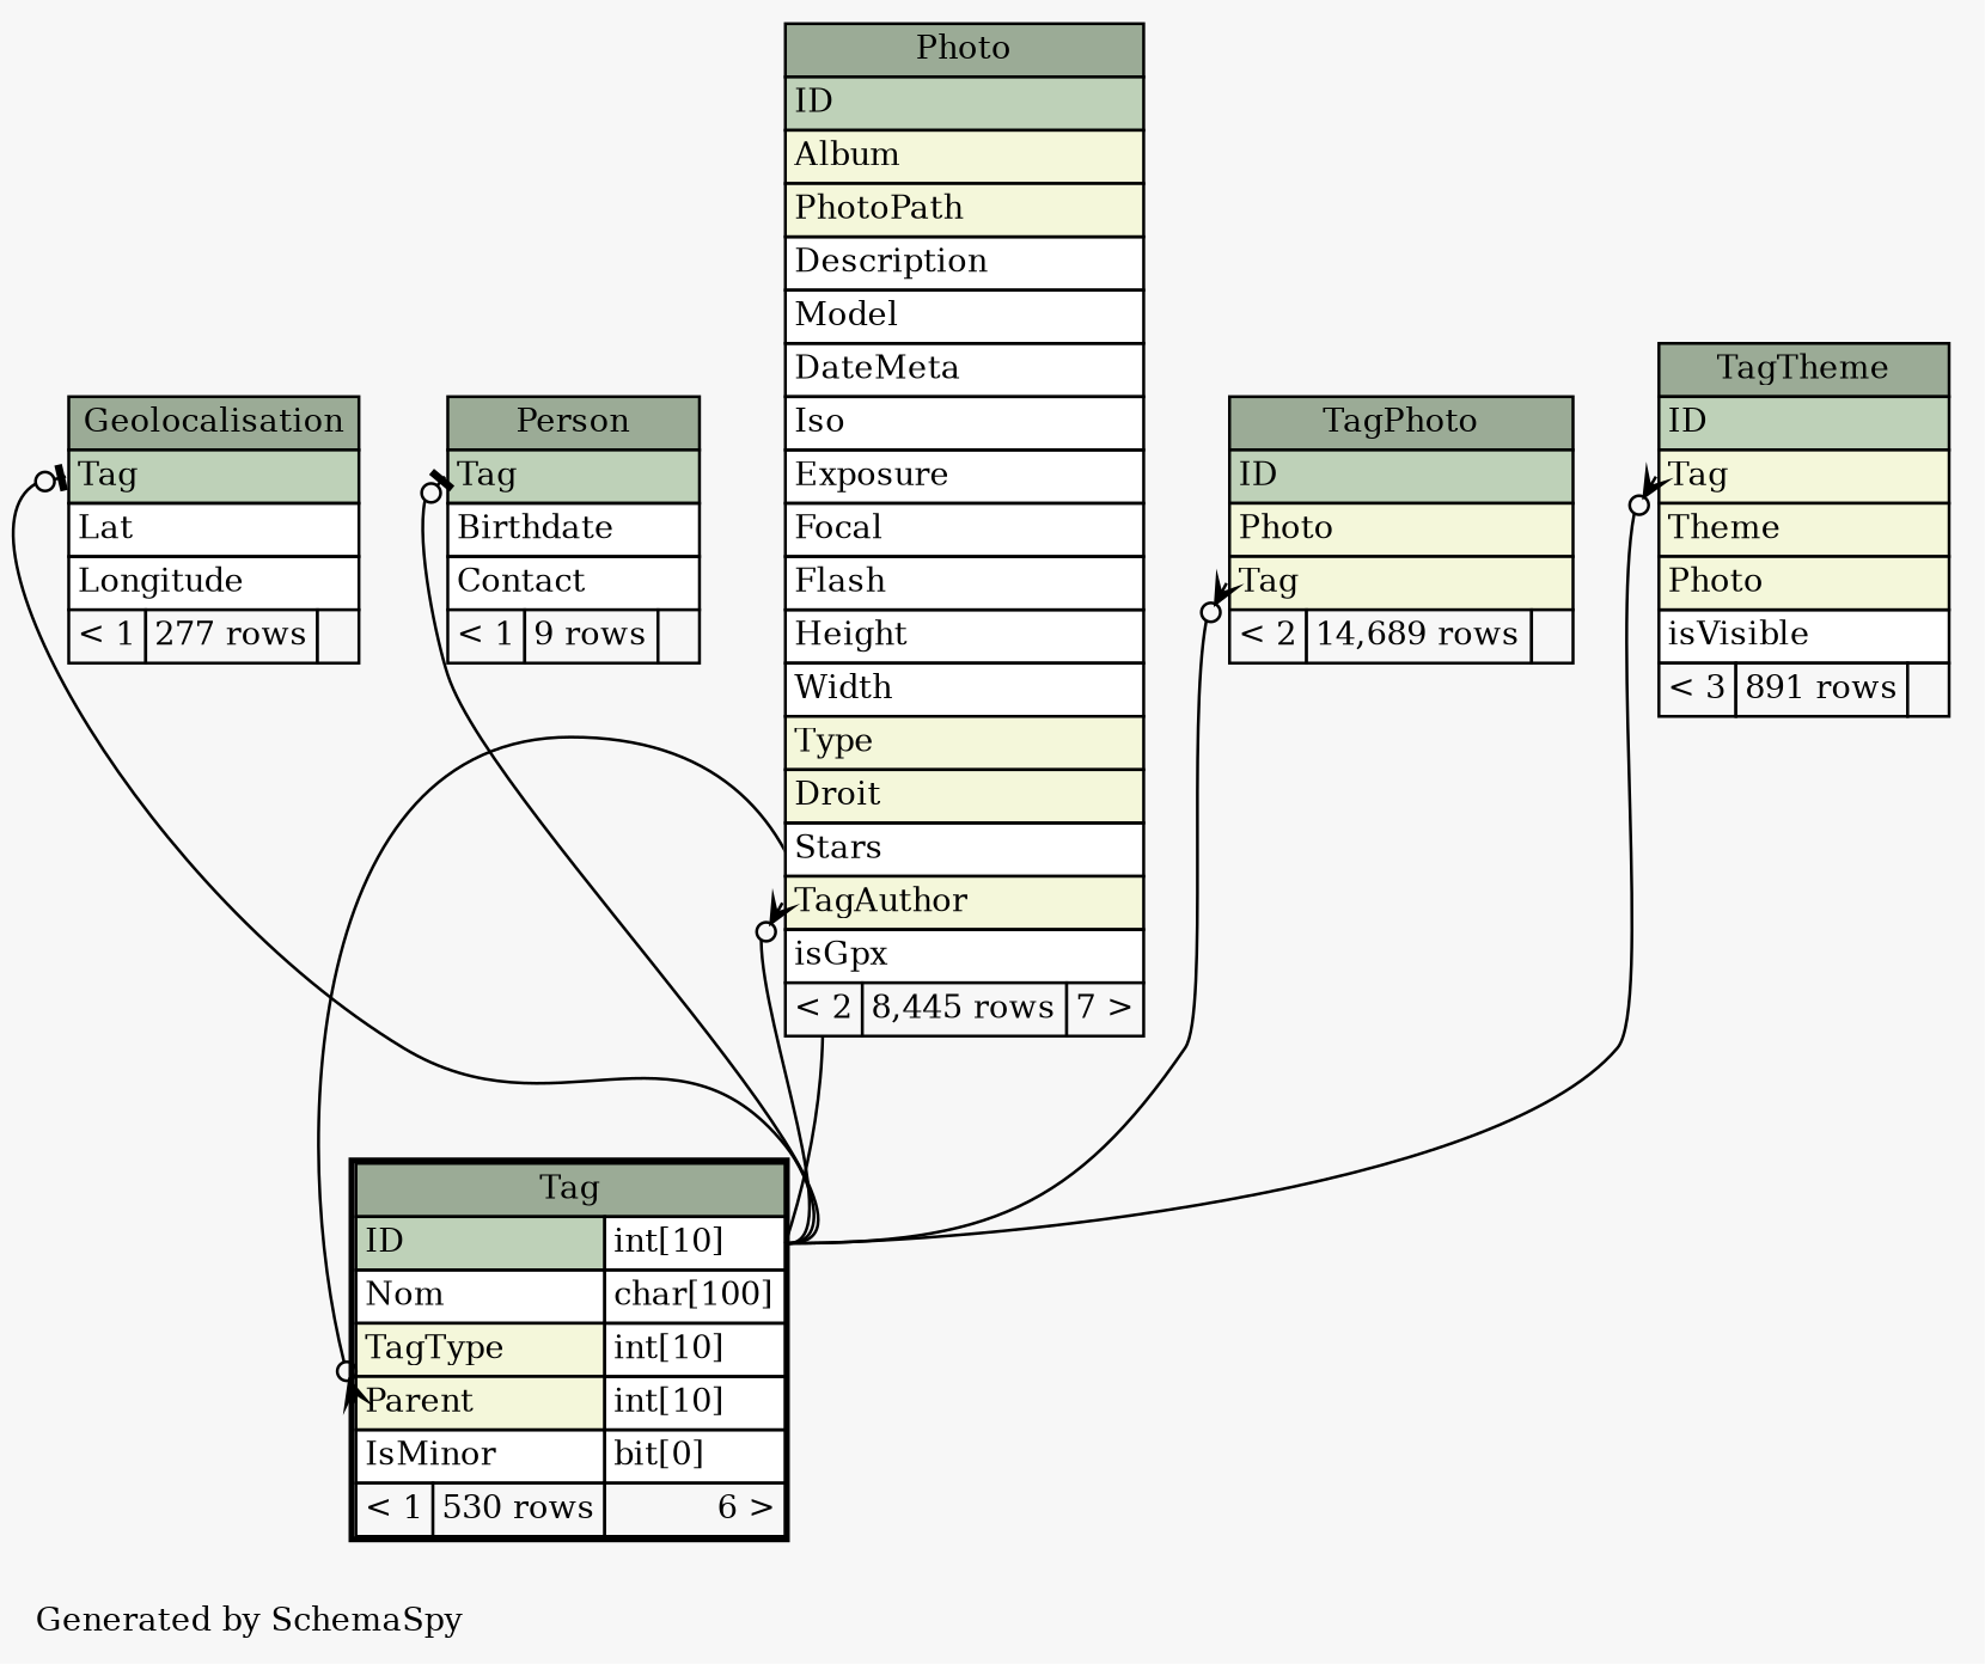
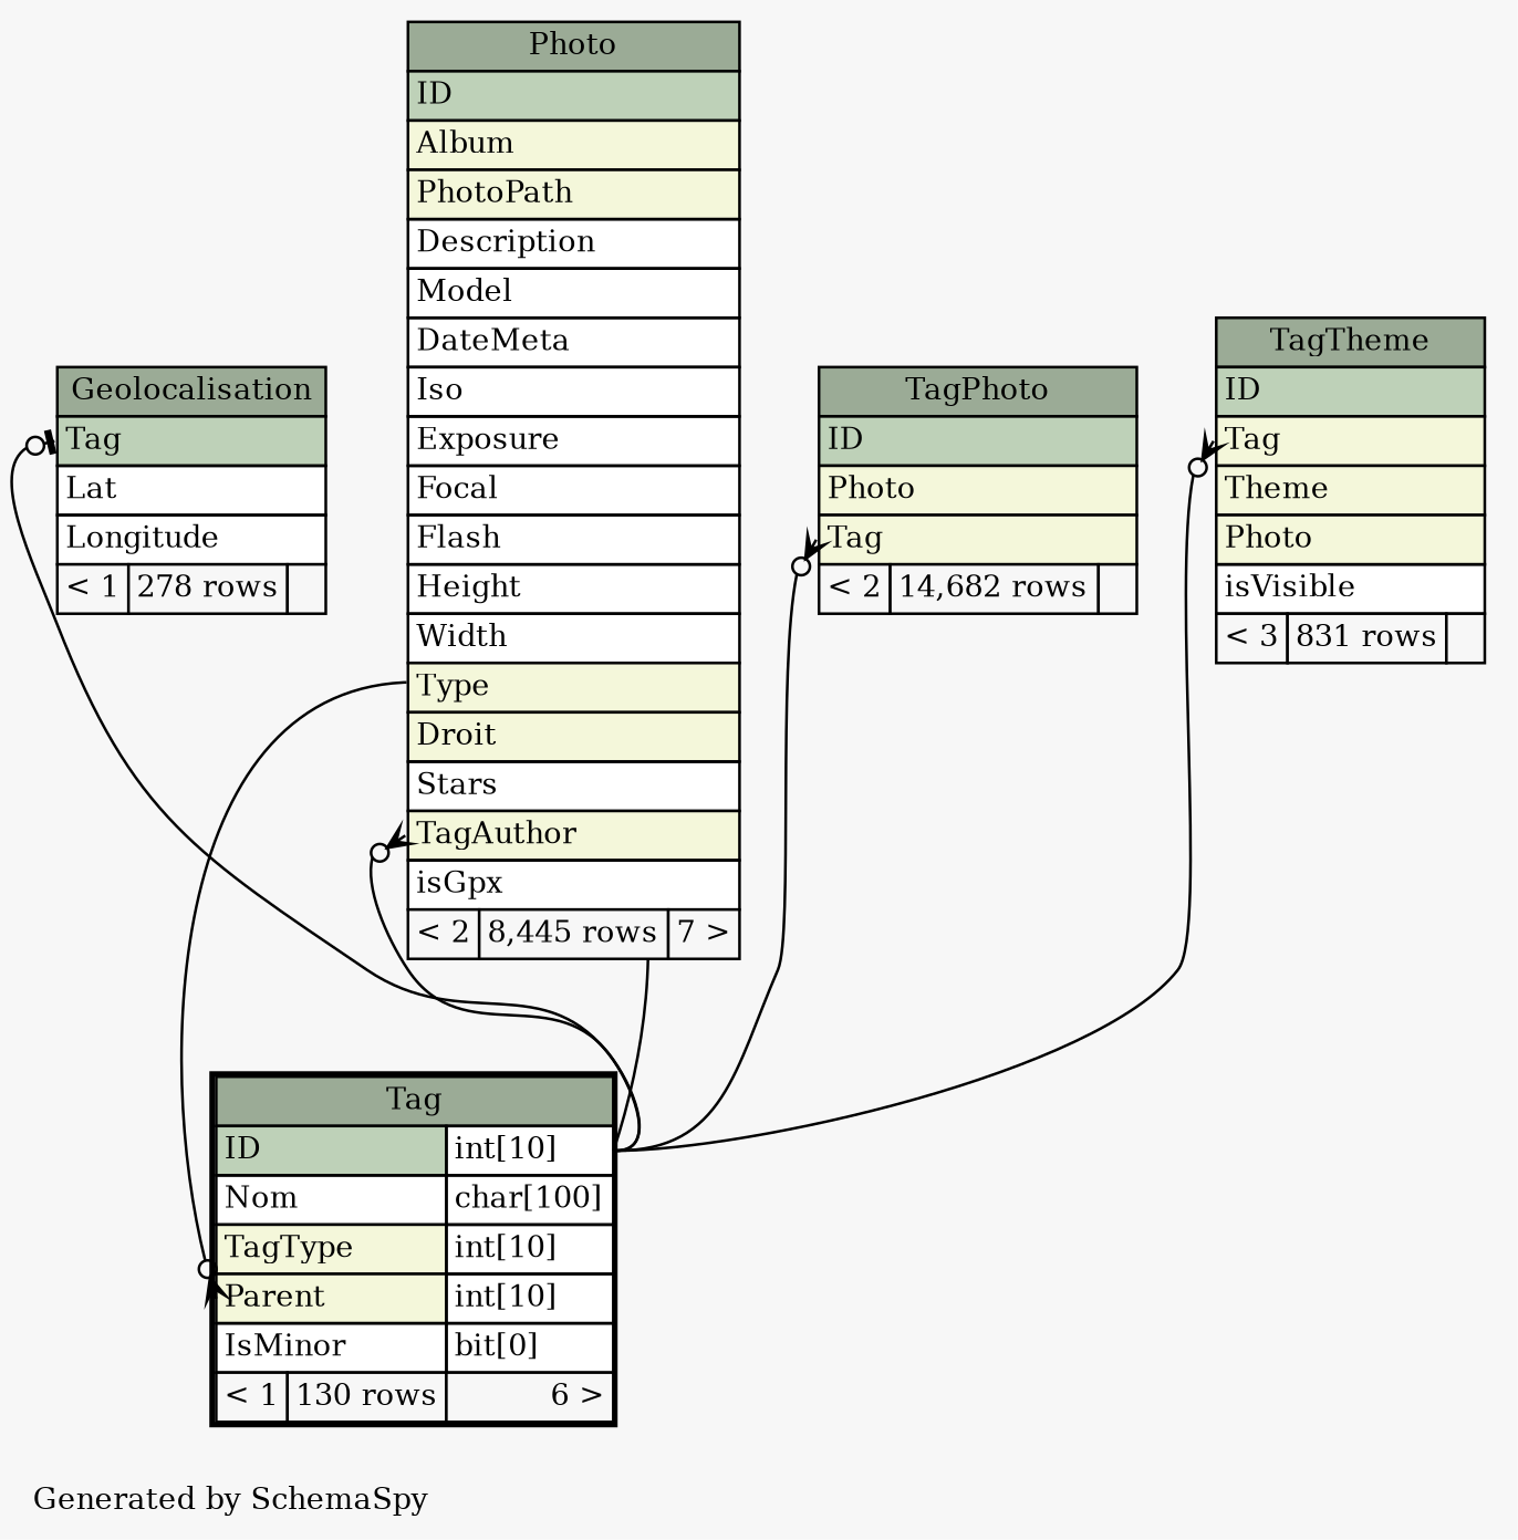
  digraph {
    bgcolor="#f7f7f7"
    fontname="DejaVu Serif"
    fontsize=11
    label="\nGenerated by SchemaSpy"
    labeljust=l
    nodesep=0.18
    rankdir=TB
    ranksep=0.46
    node [fontname="DejaVu Serif" fontsize=11 shape=plaintext]
    edge [arrowhead=none arrowsize=0.8 arrowtail=crowodot dir=back fontname="DejaVu Serif" headport="ID.type:e" tailport="Tag:w"]
-   n1 [label=<     <TABLE BORDER="0" CELLBORDER="1" CELLSPACING="0" BGCOLOR="#ffffff">       <TR><TD COLSPAN="3" BGCOLOR="#9bab96" ALIGN="CENTER">Geolocalisation</TD></TR>       <TR><TD PORT="Tag" COLSPAN="3" BGCOLOR="#bed1b8" ALIGN="LEFT">Tag</TD></TR>       <TR><TD PORT="Lat" COLSPAN="3" ALIGN="LEFT">Lat</TD></TR>       <TR><TD PORT="Longitude" COLSPAN="3" ALIGN="LEFT">Longitude</TD></TR>       <TR><TD ALIGN="LEFT" BGCOLOR="#f7f7f7">&lt; 1</TD><TD ALIGN="RIGHT" BGCOLOR="#f7f7f7">277 rows</TD><TD ALIGN="RIGHT" BGCOLOR="#f7f7f7">  </TD></TR>     </TABLE>>]
-   n2 [label=<     <TABLE BORDER="2" CELLBORDER="1" CELLSPACING="0" BGCOLOR="#ffffff">       <TR><TD COLSPAN="3" BGCOLOR="#9bab96" ALIGN="CENTER">Tag</TD></TR>       <TR><TD PORT="ID" COLSPAN="2" BGCOLOR="#bed1b8" ALIGN="LEFT">ID</TD><TD PORT="ID.type" ALIGN="LEFT">int[10]</TD></TR>       <TR><TD PORT="Nom" COLSPAN="2" ALIGN="LEFT">Nom</TD><TD PORT="Nom.type" ALIGN="LEFT">char[100]</TD></TR>       <TR><TD PORT="TagType" COLSPAN="2" BGCOLOR="#f4f7da" ALIGN="LEFT">TagType</TD><TD PORT="TagType.type" ALIGN="LEFT">int[10]</TD></TR>       <TR><TD PORT="Parent" COLSPAN="2" BGCOLOR="#f4f7da" ALIGN="LEFT">Parent</TD><TD PORT="Parent.type" ALIGN="LEFT">int[10]</TD></TR>       <TR><TD PORT="IsMinor" COLSPAN="2" ALIGN="LEFT">IsMinor</TD><TD PORT="IsMinor.type" ALIGN="LEFT">bit[0]</TD></TR>       <TR><TD ALIGN="LEFT" BGCOLOR="#f7f7f7">&lt; 1</TD><TD ALIGN="RIGHT" BGCOLOR="#f7f7f7">530 rows</TD><TD ALIGN="RIGHT" BGCOLOR="#f7f7f7">6 &gt;</TD></TR>     </TABLE>>]
-   n3 [label=<     <TABLE BORDER="0" CELLBORDER="1" CELLSPACING="0" BGCOLOR="#ffffff">       <TR><TD COLSPAN="3" BGCOLOR="#9bab96" ALIGN="CENTER">Person</TD></TR>       <TR><TD PORT="Tag" COLSPAN="3" BGCOLOR="#bed1b8" ALIGN="LEFT">Tag</TD></TR>       <TR><TD PORT="Birthdate" COLSPAN="3" ALIGN="LEFT">Birthdate</TD></TR>       <TR><TD PORT="Contact" COLSPAN="3" ALIGN="LEFT">Contact</TD></TR>       <TR><TD ALIGN="LEFT" BGCOLOR="#f7f7f7">&lt; 1</TD><TD ALIGN="RIGHT" BGCOLOR="#f7f7f7">9 rows</TD><TD ALIGN="RIGHT" BGCOLOR="#f7f7f7">  </TD></TR>     </TABLE>>]
+   n1 [label=<     <TABLE BORDER="0" CELLBORDER="1" CELLSPACING="0" BGCOLOR="#ffffff">       <TR><TD COLSPAN="3" BGCOLOR="#9bab96" ALIGN="CENTER">Geolocalisation</TD></TR>       <TR><TD PORT="Tag" COLSPAN="3" BGCOLOR="#bed1b8" ALIGN="LEFT">Tag</TD></TR>       <TR><TD PORT="Lat" COLSPAN="3" ALIGN="LEFT">Lat</TD></TR>       <TR><TD PORT="Longitude" COLSPAN="3" ALIGN="LEFT">Longitude</TD></TR>       <TR><TD ALIGN="LEFT" BGCOLOR="#f7f7f7">&lt; 1</TD><TD ALIGN="RIGHT" BGCOLOR="#f7f7f7">278 rows</TD><TD ALIGN="RIGHT" BGCOLOR="#f7f7f7">  </TD></TR>     </TABLE>>]
+   n2 [label=<     <TABLE BORDER="2" CELLBORDER="1" CELLSPACING="0" BGCOLOR="#ffffff">       <TR><TD COLSPAN="3" BGCOLOR="#9bab96" ALIGN="CENTER">Tag</TD></TR>       <TR><TD PORT="ID" COLSPAN="2" BGCOLOR="#bed1b8" ALIGN="LEFT">ID</TD><TD PORT="ID.type" ALIGN="LEFT">int[10]</TD></TR>       <TR><TD PORT="Nom" COLSPAN="2" ALIGN="LEFT">Nom</TD><TD PORT="Nom.type" ALIGN="LEFT">char[100]</TD></TR>       <TR><TD PORT="TagType" COLSPAN="2" BGCOLOR="#f4f7da" ALIGN="LEFT">TagType</TD><TD PORT="TagType.type" ALIGN="LEFT">int[10]</TD></TR>       <TR><TD PORT="Parent" COLSPAN="2" BGCOLOR="#f4f7da" ALIGN="LEFT">Parent</TD><TD PORT="Parent.type" ALIGN="LEFT">int[10]</TD></TR>       <TR><TD PORT="IsMinor" COLSPAN="2" ALIGN="LEFT">IsMinor</TD><TD PORT="IsMinor.type" ALIGN="LEFT">bit[0]</TD></TR>       <TR><TD ALIGN="LEFT" BGCOLOR="#f7f7f7">&lt; 1</TD><TD ALIGN="RIGHT" BGCOLOR="#f7f7f7">130 rows</TD><TD ALIGN="RIGHT" BGCOLOR="#f7f7f7">6 &gt;</TD></TR>     </TABLE>>]
    n4 [label=<     <TABLE BORDER="0" CELLBORDER="1" CELLSPACING="0" BGCOLOR="#ffffff">       <TR><TD COLSPAN="3" BGCOLOR="#9bab96" ALIGN="CENTER">Photo</TD></TR>       <TR><TD PORT="ID" COLSPAN="3" BGCOLOR="#bed1b8" ALIGN="LEFT">ID</TD></TR>       <TR><TD PORT="Album" COLSPAN="3" BGCOLOR="#f4f7da" ALIGN="LEFT">Album</TD></TR>       <TR><TD PORT="PhotoPath" COLSPAN="3" BGCOLOR="#f4f7da" ALIGN="LEFT">PhotoPath</TD></TR>       <TR><TD PORT="Description" COLSPAN="3" ALIGN="LEFT">Description</TD></TR>       <TR><TD PORT="Model" COLSPAN="3" ALIGN="LEFT">Model</TD></TR>       <TR><TD PORT="DateMeta" COLSPAN="3" ALIGN="LEFT">DateMeta</TD></TR>       <TR><TD PORT="Iso" COLSPAN="3" ALIGN="LEFT">Iso</TD></TR>       <TR><TD PORT="Exposure" COLSPAN="3" ALIGN="LEFT">Exposure</TD></TR>       <TR><TD PORT="Focal" COLSPAN="3" ALIGN="LEFT">Focal</TD></TR>       <TR><TD PORT="Flash" COLSPAN="3" ALIGN="LEFT">Flash</TD></TR>       <TR><TD PORT="Height" COLSPAN="3" ALIGN="LEFT">Height</TD></TR>       <TR><TD PORT="Width" COLSPAN="3" ALIGN="LEFT">Width</TD></TR>       <TR><TD PORT="Type" COLSPAN="3" BGCOLOR="#f4f7da" ALIGN="LEFT">Type</TD></TR>       <TR><TD PORT="Droit" COLSPAN="3" BGCOLOR="#f4f7da" ALIGN="LEFT">Droit</TD></TR>       <TR><TD PORT="Stars" COLSPAN="3" ALIGN="LEFT">Stars</TD></TR>       <TR><TD PORT="TagAuthor" COLSPAN="3" BGCOLOR="#f4f7da" ALIGN="LEFT">TagAuthor</TD></TR>       <TR><TD PORT="isGpx" COLSPAN="3" ALIGN="LEFT">isGpx</TD></TR>       <TR><TD ALIGN="LEFT" BGCOLOR="#f7f7f7">&lt; 2</TD><TD ALIGN="RIGHT" BGCOLOR="#f7f7f7">8,445 rows</TD><TD ALIGN="RIGHT" BGCOLOR="#f7f7f7">7 &gt;</TD></TR>     </TABLE>>]
-   n5 [label=<     <TABLE BORDER="0" CELLBORDER="1" CELLSPACING="0" BGCOLOR="#ffffff">       <TR><TD COLSPAN="3" BGCOLOR="#9bab96" ALIGN="CENTER">TagPhoto</TD></TR>       <TR><TD PORT="ID" COLSPAN="3" BGCOLOR="#bed1b8" ALIGN="LEFT">ID</TD></TR>       <TR><TD PORT="Photo" COLSPAN="3" BGCOLOR="#f4f7da" ALIGN="LEFT">Photo</TD></TR>       <TR><TD PORT="Tag" COLSPAN="3" BGCOLOR="#f4f7da" ALIGN="LEFT">Tag</TD></TR>       <TR><TD ALIGN="LEFT" BGCOLOR="#f7f7f7">&lt; 2</TD><TD ALIGN="RIGHT" BGCOLOR="#f7f7f7">14,689 rows</TD><TD ALIGN="RIGHT" BGCOLOR="#f7f7f7">  </TD></TR>     </TABLE>>]
-   n6 [label=<     <TABLE BORDER="0" CELLBORDER="1" CELLSPACING="0" BGCOLOR="#ffffff">       <TR><TD COLSPAN="3" BGCOLOR="#9bab96" ALIGN="CENTER">TagTheme</TD></TR>       <TR><TD PORT="ID" COLSPAN="3" BGCOLOR="#bed1b8" ALIGN="LEFT">ID</TD></TR>       <TR><TD PORT="Tag" COLSPAN="3" BGCOLOR="#f4f7da" ALIGN="LEFT">Tag</TD></TR>       <TR><TD PORT="Theme" COLSPAN="3" BGCOLOR="#f4f7da" ALIGN="LEFT">Theme</TD></TR>       <TR><TD PORT="Photo" COLSPAN="3" BGCOLOR="#f4f7da" ALIGN="LEFT">Photo</TD></TR>       <TR><TD PORT="isVisible" COLSPAN="3" ALIGN="LEFT">isVisible</TD></TR>       <TR><TD ALIGN="LEFT" BGCOLOR="#f7f7f7">&lt; 3</TD><TD ALIGN="RIGHT" BGCOLOR="#f7f7f7">891 rows</TD><TD ALIGN="RIGHT" BGCOLOR="#f7f7f7">  </TD></TR>     </TABLE>>]
+   n5 [label=<     <TABLE BORDER="0" CELLBORDER="1" CELLSPACING="0" BGCOLOR="#ffffff">       <TR><TD COLSPAN="3" BGCOLOR="#9bab96" ALIGN="CENTER">TagPhoto</TD></TR>       <TR><TD PORT="ID" COLSPAN="3" BGCOLOR="#bed1b8" ALIGN="LEFT">ID</TD></TR>       <TR><TD PORT="Photo" COLSPAN="3" BGCOLOR="#f4f7da" ALIGN="LEFT">Photo</TD></TR>       <TR><TD PORT="Tag" COLSPAN="3" BGCOLOR="#f4f7da" ALIGN="LEFT">Tag</TD></TR>       <TR><TD ALIGN="LEFT" BGCOLOR="#f7f7f7">&lt; 2</TD><TD ALIGN="RIGHT" BGCOLOR="#f7f7f7">14,682 rows</TD><TD ALIGN="RIGHT" BGCOLOR="#f7f7f7">  </TD></TR>     </TABLE>>]
+   n6 [label=<     <TABLE BORDER="0" CELLBORDER="1" CELLSPACING="0" BGCOLOR="#ffffff">       <TR><TD COLSPAN="3" BGCOLOR="#9bab96" ALIGN="CENTER">TagTheme</TD></TR>       <TR><TD PORT="ID" COLSPAN="3" BGCOLOR="#bed1b8" ALIGN="LEFT">ID</TD></TR>       <TR><TD PORT="Tag" COLSPAN="3" BGCOLOR="#f4f7da" ALIGN="LEFT">Tag</TD></TR>       <TR><TD PORT="Theme" COLSPAN="3" BGCOLOR="#f4f7da" ALIGN="LEFT">Theme</TD></TR>       <TR><TD PORT="Photo" COLSPAN="3" BGCOLOR="#f4f7da" ALIGN="LEFT">Photo</TD></TR>       <TR><TD PORT="isVisible" COLSPAN="3" ALIGN="LEFT">isVisible</TD></TR>       <TR><TD ALIGN="LEFT" BGCOLOR="#f7f7f7">&lt; 3</TD><TD ALIGN="RIGHT" BGCOLOR="#f7f7f7">831 rows</TD><TD ALIGN="RIGHT" BGCOLOR="#f7f7f7">  </TD></TR>     </TABLE>>]
    n1 -> n2 [arrowtail=teeodot]
    n2 -> n2 [tailport="Parent:w"]
-   n3 -> n2 [arrowtail=teeodot]
    n4 -> n2 [tailport="TagAuthor:w"]
    n5 -> n2
    n6 -> n2
  }
